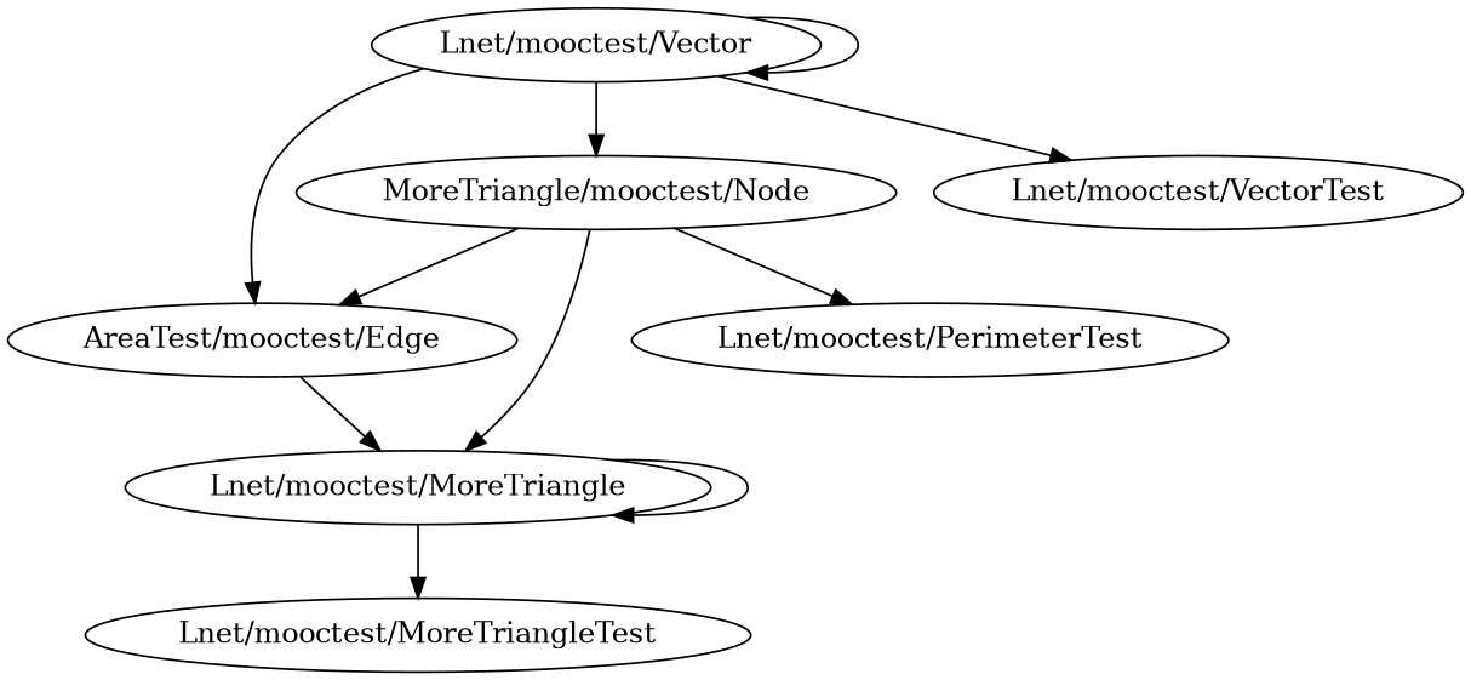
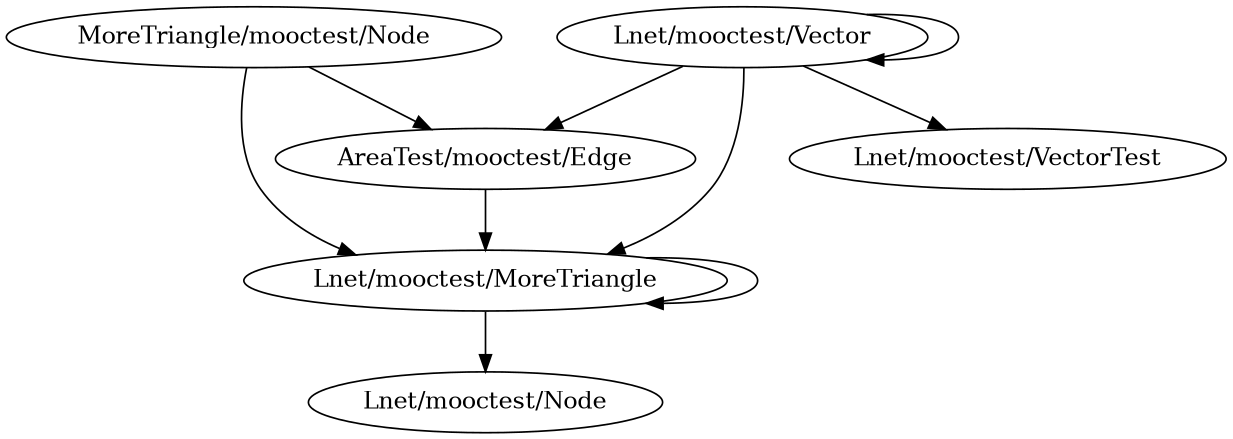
  digraph {
    "Lnet/mooctest/MoreTriangle"
-   "Lnet/mooctest/MoreTriangleTest"
+   "Lnet/mooctest/MoreTriangleTest" [label="Lnet/mooctest/Node"]
    n3 [label="AreaTest/mooctest/Edge"]
    n4 [label="MoreTriangle/mooctest/Node"]
-   "Lnet/mooctest/PerimeterTest"
    "Lnet/mooctest/Vector"
    "Lnet/mooctest/VectorTest"
    "Lnet/mooctest/MoreTriangle" -> "Lnet/mooctest/MoreTriangle"
    "Lnet/mooctest/MoreTriangle" -> "Lnet/mooctest/MoreTriangleTest"
    n3 -> "Lnet/mooctest/MoreTriangle"
    n4 -> "Lnet/mooctest/MoreTriangle"
    n4 -> n3
-   n4 -> "Lnet/mooctest/PerimeterTest"
    "Lnet/mooctest/Vector" -> n3
-   "Lnet/mooctest/Vector" -> n4
+   "Lnet/mooctest/Vector" -> "Lnet/mooctest/MoreTriangle"
    "Lnet/mooctest/Vector" -> "Lnet/mooctest/Vector"
    "Lnet/mooctest/Vector" -> "Lnet/mooctest/VectorTest"
  }
